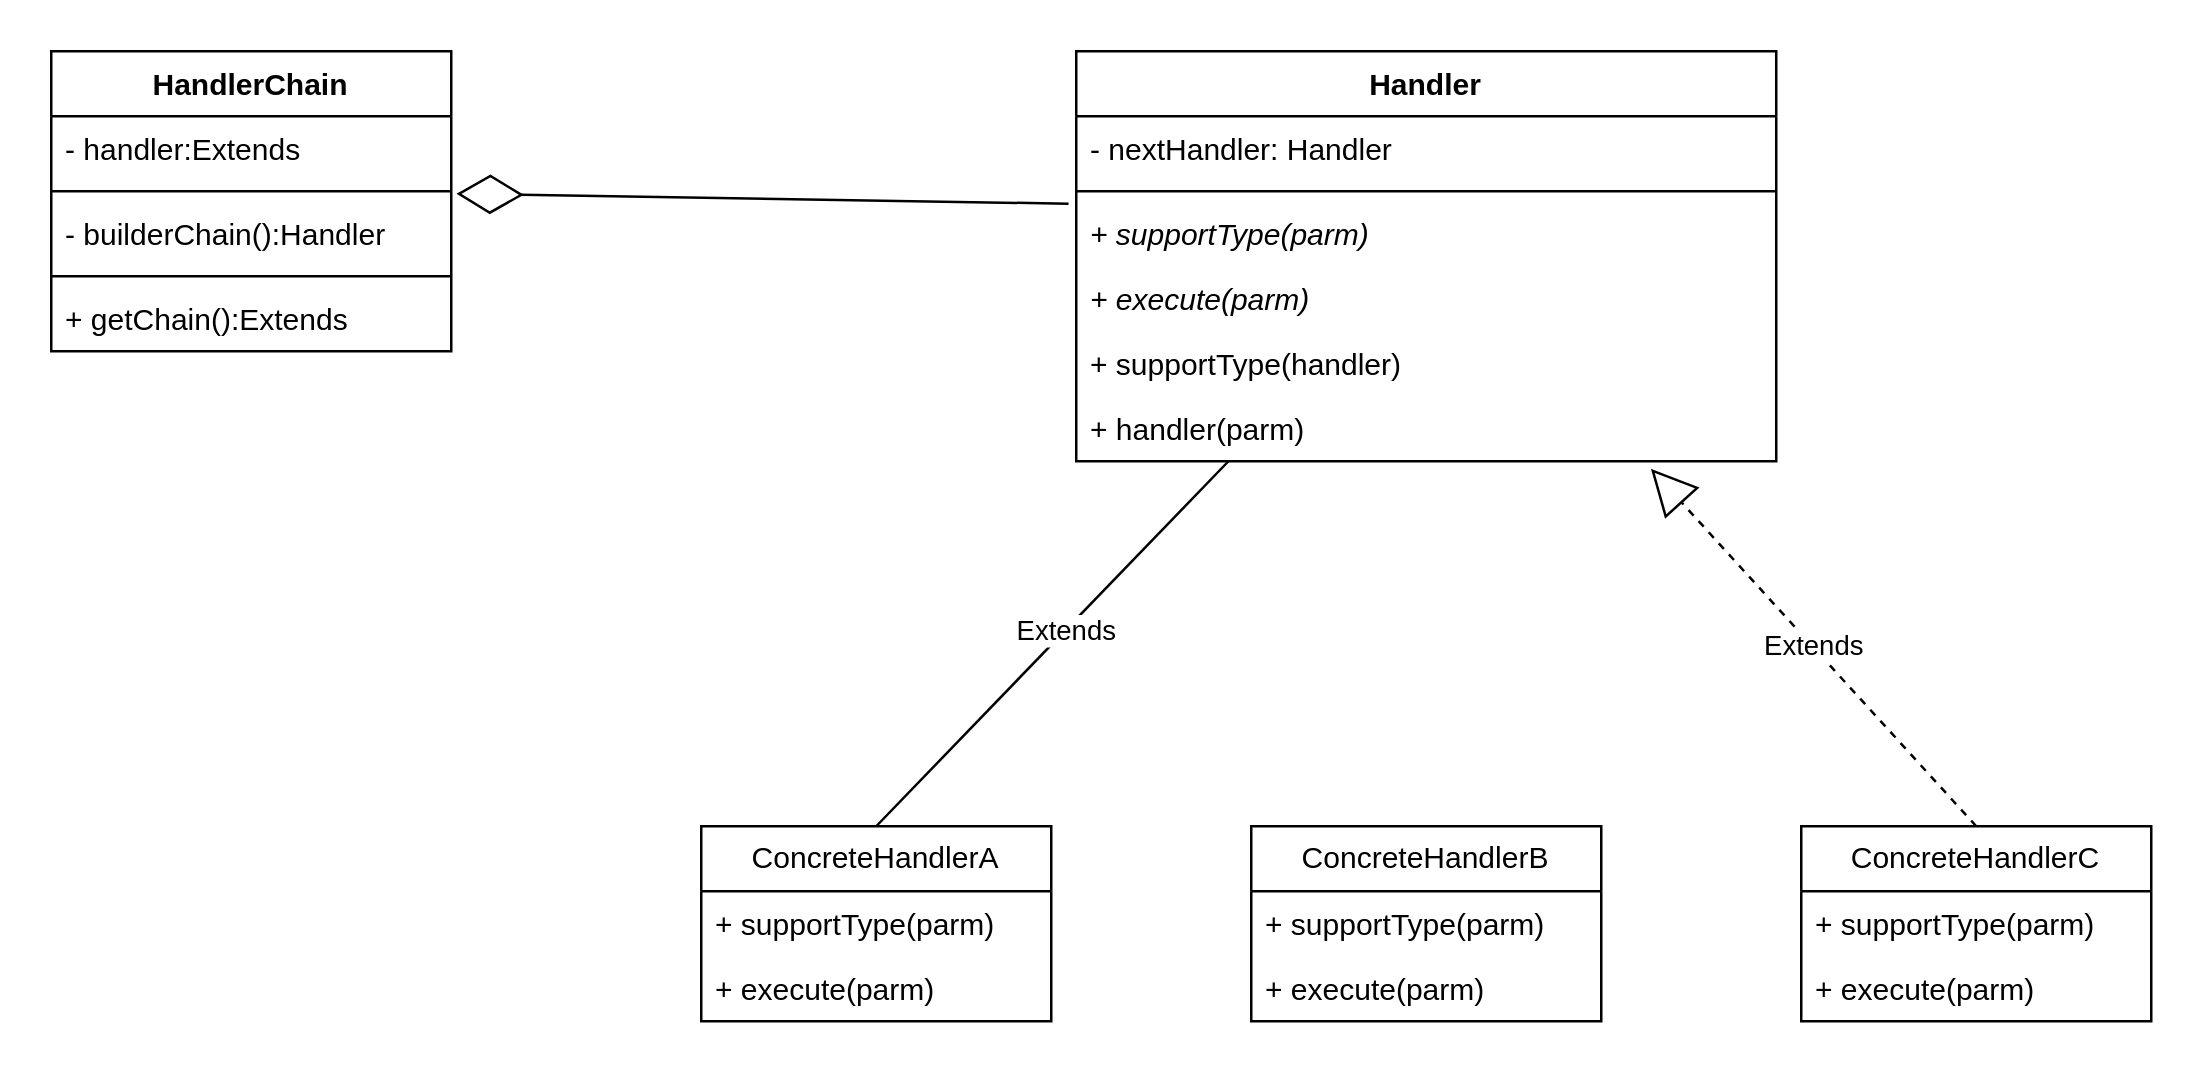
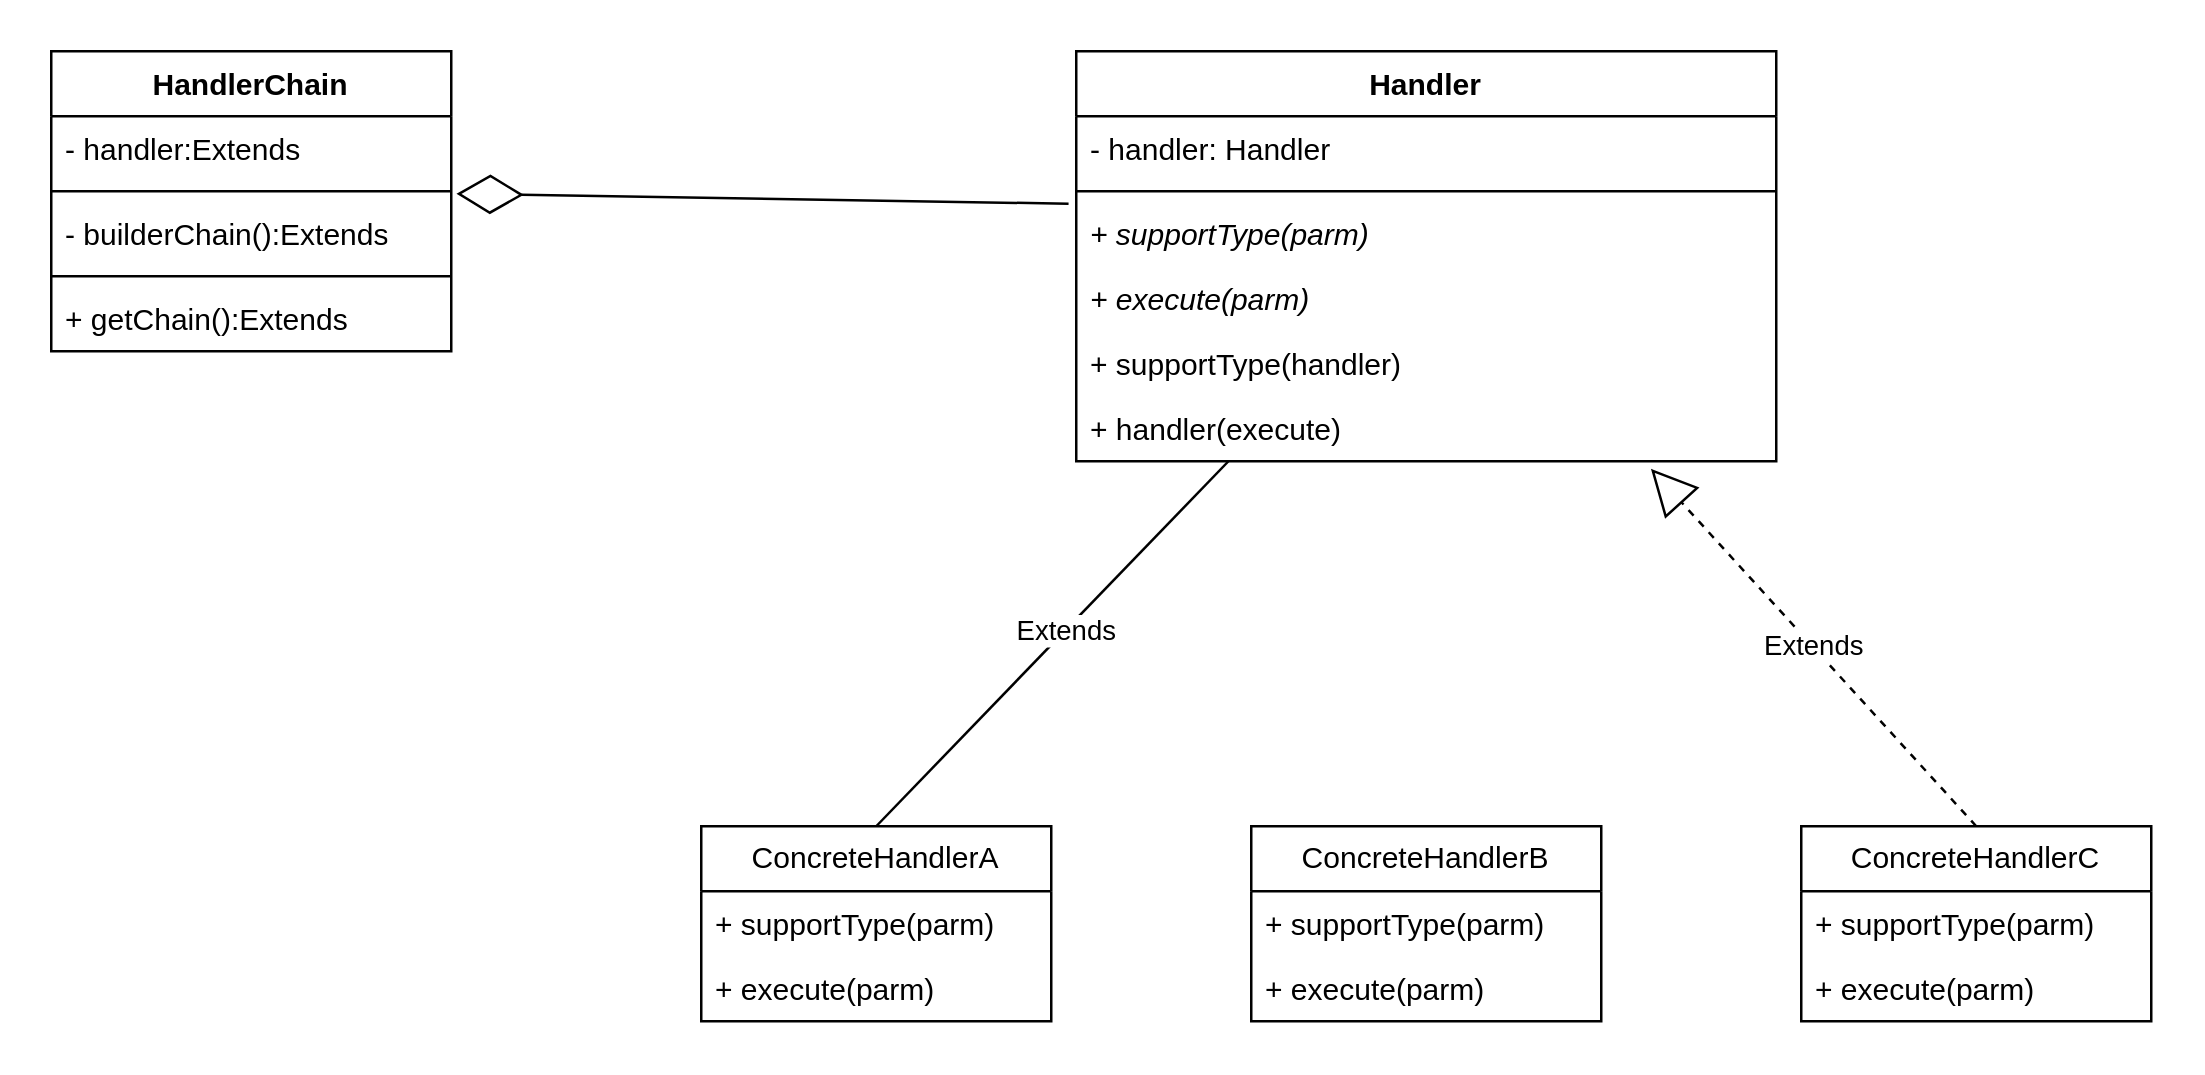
  <mxCell id="0" />
  <mxCell id="1" parent="0" />
  <mxCell id="2" value="Handler" style="swimlane;fontStyle=1;align=center;verticalAlign=top;childLayout=stackLayout;horizontal=1;startSize=26;horizontalStack=0;resizeParent=1;resizeParentMax=0;resizeLast=0;collapsible=1;marginBottom=0;whiteSpace=wrap;html=1;" parent="1" vertex="1"><mxGeometry x="430" y="20" width="280" height="164" as="geometry"><mxRectangle x="290" y="150" width="80" height="30" as="alternateBounds" /></mxGeometry></mxCell>
- <mxCell id="3" value="- nextHandler: Handler" style="text;strokeColor=none;fillColor=none;align=left;verticalAlign=top;spacingLeft=4;spacingRight=4;overflow=hidden;rotatable=0;points=[[0,0.5],[1,0.5]];portConstraint=eastwest;whiteSpace=wrap;html=1;" parent="2" vertex="1"><mxGeometry y="26" width="280" height="26" as="geometry" /></mxCell>
+ <mxCell id="3" value="- handler: Handler" style="text;strokeColor=none;fillColor=none;align=left;verticalAlign=top;spacingLeft=4;spacingRight=4;overflow=hidden;rotatable=0;points=[[0,0.5],[1,0.5]];portConstraint=eastwest;whiteSpace=wrap;html=1;" parent="2" vertex="1"><mxGeometry y="26" width="280" height="26" as="geometry" /></mxCell>
  <mxCell id="4" value="" style="line;strokeWidth=1;fillColor=none;align=left;verticalAlign=middle;spacingTop=-1;spacingLeft=3;spacingRight=3;rotatable=0;labelPosition=right;points=[];portConstraint=eastwest;strokeColor=inherit;" parent="2" vertex="1"><mxGeometry y="52" width="280" height="8" as="geometry" /></mxCell>
  <mxCell id="5" value="&lt;i&gt;+ supportType(parm)&lt;/i&gt;" style="text;strokeColor=none;fillColor=none;align=left;verticalAlign=top;spacingLeft=4;spacingRight=4;overflow=hidden;rotatable=0;points=[[0,0.5],[1,0.5]];portConstraint=eastwest;whiteSpace=wrap;html=1;" parent="2" vertex="1"><mxGeometry y="60" width="280" height="26" as="geometry" /></mxCell>
  <mxCell id="6" value="&lt;i&gt;+ execute(parm)&lt;/i&gt;" style="text;strokeColor=none;fillColor=none;align=left;verticalAlign=top;spacingLeft=4;spacingRight=4;overflow=hidden;rotatable=0;points=[[0,0.5],[1,0.5]];portConstraint=eastwest;whiteSpace=wrap;html=1;" parent="2" vertex="1"><mxGeometry y="86" width="280" height="26" as="geometry" /></mxCell>
  <mxCell id="7" value="+ supportType(handler)" style="text;strokeColor=none;fillColor=none;align=left;verticalAlign=top;spacingLeft=4;spacingRight=4;overflow=hidden;rotatable=0;points=[[0,0.5],[1,0.5]];portConstraint=eastwest;whiteSpace=wrap;html=1;" parent="2" vertex="1"><mxGeometry y="112" width="280" height="26" as="geometry" /></mxCell>
- <mxCell id="8" value="+ handler(parm)" style="text;strokeColor=none;fillColor=none;align=left;verticalAlign=top;spacingLeft=4;spacingRight=4;overflow=hidden;rotatable=0;points=[[0,0.5],[1,0.5]];portConstraint=eastwest;whiteSpace=wrap;html=1;" parent="2" vertex="1"><mxGeometry y="138" width="280" height="26" as="geometry" /></mxCell>
+ <mxCell id="8" value="+ handler(execute)" style="text;strokeColor=none;fillColor=none;align=left;verticalAlign=top;spacingLeft=4;spacingRight=4;overflow=hidden;rotatable=0;points=[[0,0.5],[1,0.5]];portConstraint=eastwest;whiteSpace=wrap;html=1;" parent="2" vertex="1"><mxGeometry y="138" width="280" height="26" as="geometry" /></mxCell>
  <mxCell id="9" value="Extends" style="endArrow=none;endSize=16;endFill=0;html=1;rounded=0;exitX=0.5;exitY=0;exitDx=0;exitDy=0;" parent="1" source="10" target="2" edge="1"><mxGeometry x="0.07" y="-1" width="160" relative="1" as="geometry"><mxPoint x="540" y="300" as="sourcePoint" /><mxPoint x="561.96" y="260.002" as="targetPoint" /><mxPoint as="offset" /></mxGeometry></mxCell>
  <mxCell id="10" value="ConcreteHandlerA" style="swimlane;fontStyle=0;childLayout=stackLayout;horizontal=1;startSize=26;fillColor=none;horizontalStack=0;resizeParent=1;resizeParentMax=0;resizeLast=0;collapsible=1;marginBottom=0;whiteSpace=wrap;html=1;" parent="1" vertex="1"><mxGeometry x="280" y="330" width="140" height="78" as="geometry" /></mxCell>
  <mxCell id="11" value="+ supportType(parm)" style="text;strokeColor=none;fillColor=none;align=left;verticalAlign=top;spacingLeft=4;spacingRight=4;overflow=hidden;rotatable=0;points=[[0,0.5],[1,0.5]];portConstraint=eastwest;whiteSpace=wrap;html=1;" parent="10" vertex="1"><mxGeometry y="26" width="140" height="26" as="geometry" /></mxCell>
  <mxCell id="12" value="+ execute(parm)" style="text;strokeColor=none;fillColor=none;align=left;verticalAlign=top;spacingLeft=4;spacingRight=4;overflow=hidden;rotatable=0;points=[[0,0.5],[1,0.5]];portConstraint=eastwest;whiteSpace=wrap;html=1;" parent="10" vertex="1"><mxGeometry y="52" width="140" height="26" as="geometry" /></mxCell>
  <mxCell id="13" value="ConcreteHandlerB" style="swimlane;fontStyle=0;childLayout=stackLayout;horizontal=1;startSize=26;fillColor=none;horizontalStack=0;resizeParent=1;resizeParentMax=0;resizeLast=0;collapsible=1;marginBottom=0;whiteSpace=wrap;html=1;" parent="1" vertex="1"><mxGeometry x="500" y="330" width="140" height="78" as="geometry" /></mxCell>
  <mxCell id="14" value="+ supportType(parm)" style="text;strokeColor=none;fillColor=none;align=left;verticalAlign=top;spacingLeft=4;spacingRight=4;overflow=hidden;rotatable=0;points=[[0,0.5],[1,0.5]];portConstraint=eastwest;whiteSpace=wrap;html=1;" parent="13" vertex="1"><mxGeometry y="26" width="140" height="26" as="geometry" /></mxCell>
  <mxCell id="15" value="+ execute(parm)" style="text;strokeColor=none;fillColor=none;align=left;verticalAlign=top;spacingLeft=4;spacingRight=4;overflow=hidden;rotatable=0;points=[[0,0.5],[1,0.5]];portConstraint=eastwest;whiteSpace=wrap;html=1;" parent="13" vertex="1"><mxGeometry y="52" width="140" height="26" as="geometry" /></mxCell>
  <mxCell id="16" value="ConcreteHandlerC" style="swimlane;fontStyle=0;childLayout=stackLayout;horizontal=1;startSize=26;fillColor=none;horizontalStack=0;resizeParent=1;resizeParentMax=0;resizeLast=0;collapsible=1;marginBottom=0;whiteSpace=wrap;html=1;" parent="1" vertex="1"><mxGeometry x="720" y="330" width="140" height="78" as="geometry" /></mxCell>
  <mxCell id="17" value="+ supportType(parm)" style="text;strokeColor=none;fillColor=none;align=left;verticalAlign=top;spacingLeft=4;spacingRight=4;overflow=hidden;rotatable=0;points=[[0,0.5],[1,0.5]];portConstraint=eastwest;whiteSpace=wrap;html=1;" parent="16" vertex="1"><mxGeometry y="26" width="140" height="26" as="geometry" /></mxCell>
  <mxCell id="18" value="+ execute(parm)" style="text;strokeColor=none;fillColor=none;align=left;verticalAlign=top;spacingLeft=4;spacingRight=4;overflow=hidden;rotatable=0;points=[[0,0.5],[1,0.5]];portConstraint=eastwest;whiteSpace=wrap;html=1;" parent="16" vertex="1"><mxGeometry y="52" width="140" height="26" as="geometry" /></mxCell>
  <mxCell id="19" value="Extends" style="endArrow=block;endSize=16;endFill=0;html=1;rounded=0;exitX=0.5;exitY=0;exitDx=0;exitDy=0;entryX=0.821;entryY=1.115;entryDx=0;entryDy=0;entryPerimeter=0;dashed=1;" parent="1" source="16" target="8" edge="1"><mxGeometry width="160" relative="1" as="geometry"><mxPoint x="810" y="250" as="sourcePoint" /><mxPoint x="660" y="190" as="targetPoint" /></mxGeometry></mxCell>
  <mxCell id="20" value="HandlerChain" style="swimlane;fontStyle=1;align=center;verticalAlign=top;childLayout=stackLayout;horizontal=1;startSize=26;horizontalStack=0;resizeParent=1;resizeParentMax=0;resizeLast=0;collapsible=1;marginBottom=0;whiteSpace=wrap;html=1;" parent="1" vertex="1"><mxGeometry x="20" y="20" width="160" height="120" as="geometry" /></mxCell>
  <mxCell id="21" value="- handler:Extends" style="text;strokeColor=none;fillColor=none;align=left;verticalAlign=top;spacingLeft=4;spacingRight=4;overflow=hidden;rotatable=0;points=[[0,0.5],[1,0.5]];portConstraint=eastwest;whiteSpace=wrap;html=1;" parent="20" vertex="1"><mxGeometry y="26" width="160" height="26" as="geometry" /></mxCell>
  <mxCell id="22" value="" style="line;strokeWidth=1;fillColor=none;align=left;verticalAlign=middle;spacingTop=-1;spacingLeft=3;spacingRight=3;rotatable=0;labelPosition=right;points=[];portConstraint=eastwest;strokeColor=inherit;" parent="20" vertex="1"><mxGeometry y="52" width="160" height="8" as="geometry" /></mxCell>
- <mxCell id="23" value="- builderChain():Handler" style="text;strokeColor=none;fillColor=none;align=left;verticalAlign=top;spacingLeft=4;spacingRight=4;overflow=hidden;rotatable=0;points=[[0,0.5],[1,0.5]];portConstraint=eastwest;whiteSpace=wrap;html=1;" parent="20" vertex="1"><mxGeometry y="60" width="160" height="26" as="geometry" /></mxCell>
+ <mxCell id="23" value="- builderChain():Extends" style="text;strokeColor=none;fillColor=none;align=left;verticalAlign=top;spacingLeft=4;spacingRight=4;overflow=hidden;rotatable=0;points=[[0,0.5],[1,0.5]];portConstraint=eastwest;whiteSpace=wrap;html=1;" parent="20" vertex="1"><mxGeometry y="60" width="160" height="26" as="geometry" /></mxCell>
  <mxCell id="24" value="" style="line;strokeWidth=1;fillColor=none;align=left;verticalAlign=middle;spacingTop=-1;spacingLeft=3;spacingRight=3;rotatable=0;labelPosition=right;points=[];portConstraint=eastwest;strokeColor=inherit;" parent="20" vertex="1"><mxGeometry y="86" width="160" height="8" as="geometry" /></mxCell>
  <mxCell id="25" value="+ getChain():Extends" style="text;strokeColor=none;fillColor=none;align=left;verticalAlign=top;spacingLeft=4;spacingRight=4;overflow=hidden;rotatable=0;points=[[0,0.5],[1,0.5]];portConstraint=eastwest;whiteSpace=wrap;html=1;" parent="20" vertex="1"><mxGeometry y="94" width="160" height="26" as="geometry" /></mxCell>
  <mxCell id="26" value="" style="endArrow=diamondThin;endFill=0;endSize=24;html=1;rounded=0;entryX=1.013;entryY=-0.115;entryDx=0;entryDy=0;entryPerimeter=0;exitX=-0.011;exitY=0.038;exitDx=0;exitDy=0;exitPerimeter=0;" parent="1" source="5" target="23" edge="1"><mxGeometry width="160" relative="1" as="geometry"><mxPoint x="40" y="310" as="sourcePoint" /><mxPoint x="200" y="310" as="targetPoint" /></mxGeometry></mxCell>
